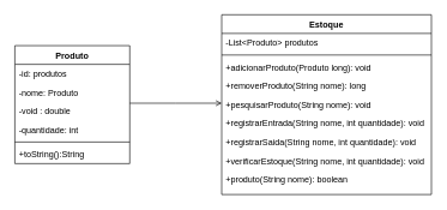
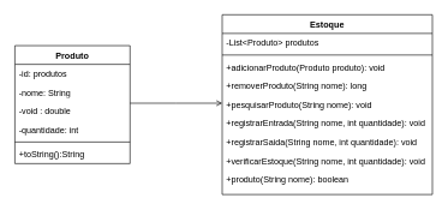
  <mxCell id="0" />
  <mxCell id="1" parent="0" />
  <mxCell id="2" value="Estoque" style="swimlane;fontStyle=1;align=center;verticalAlign=top;childLayout=stackLayout;horizontal=1;startSize=26;horizontalStack=0;resizeParent=1;resizeLast=0;collapsible=1;marginBottom=0;rounded=0;shadow=0;strokeWidth=1;" parent="1" vertex="1"><mxGeometry x="308" y="20" width="292" height="250" as="geometry"><mxRectangle x="550" y="140" width="160" height="26" as="alternateBounds" /></mxGeometry></mxCell>
  <mxCell id="3" value="-List&lt;Produto&gt; produtos" style="text;align=left;verticalAlign=top;spacingLeft=4;spacingRight=4;overflow=hidden;rotatable=0;points=[[0,0.5],[1,0.5]];portConstraint=eastwest;" parent="2" vertex="1"><mxGeometry y="26" width="292" height="26" as="geometry" /></mxCell>
  <mxCell id="4" value="" style="line;html=1;strokeWidth=1;align=left;verticalAlign=middle;spacingTop=-1;spacingLeft=3;spacingRight=3;rotatable=0;labelPosition=right;points=[];portConstraint=eastwest;" parent="2" vertex="1"><mxGeometry y="52" width="292" height="8" as="geometry" /></mxCell>
- <mxCell id="5" value="+adicionarProduto(Produto long): void" style="text;align=left;verticalAlign=top;spacingLeft=4;spacingRight=4;overflow=hidden;rotatable=0;points=[[0,0.5],[1,0.5]];portConstraint=eastwest;" parent="2" vertex="1"><mxGeometry y="60" width="292" height="26" as="geometry" /></mxCell>
+ <mxCell id="5" value="+adicionarProduto(Produto produto): void" style="text;align=left;verticalAlign=top;spacingLeft=4;spacingRight=4;overflow=hidden;rotatable=0;points=[[0,0.5],[1,0.5]];portConstraint=eastwest;" parent="2" vertex="1"><mxGeometry y="60" width="292" height="26" as="geometry" /></mxCell>
  <mxCell id="6" value="+removerProduto(String nome): long" style="text;align=left;verticalAlign=top;spacingLeft=4;spacingRight=4;overflow=hidden;rotatable=0;points=[[0,0.5],[1,0.5]];portConstraint=eastwest;" parent="2" vertex="1"><mxGeometry y="86" width="292" height="26" as="geometry" /></mxCell>
  <mxCell id="7" value="+pesquisarProduto(String nome): void" style="text;align=left;verticalAlign=top;spacingLeft=4;spacingRight=4;overflow=hidden;rotatable=0;points=[[0,0.5],[1,0.5]];portConstraint=eastwest;" vertex="1" parent="2"><mxGeometry y="112" width="292" height="26" as="geometry" /></mxCell>
  <mxCell id="8" value="+registrarEntrada(String nome, int quantidade): void" style="text;align=left;verticalAlign=top;spacingLeft=4;spacingRight=4;overflow=hidden;rotatable=0;points=[[0,0.5],[1,0.5]];portConstraint=eastwest;" vertex="1" parent="2"><mxGeometry y="138" width="292" height="26" as="geometry" /></mxCell>
  <mxCell id="9" value="+registrarSaida(String nome, int quantidade): void" style="text;align=left;verticalAlign=top;spacingLeft=4;spacingRight=4;overflow=hidden;rotatable=0;points=[[0,0.5],[1,0.5]];portConstraint=eastwest;" vertex="1" parent="2"><mxGeometry y="164" width="292" height="26" as="geometry" /></mxCell>
  <mxCell id="10" value="+verificarEstoque(String nome, int quantidade): void" style="text;align=left;verticalAlign=top;spacingLeft=4;spacingRight=4;overflow=hidden;rotatable=0;points=[[0,0.5],[1,0.5]];portConstraint=eastwest;" vertex="1" parent="2"><mxGeometry y="190" width="292" height="26" as="geometry" /></mxCell>
  <mxCell id="11" value="+produto(String nome): boolean" style="text;align=left;verticalAlign=top;spacingLeft=4;spacingRight=4;overflow=hidden;rotatable=0;points=[[0,0.5],[1,0.5]];portConstraint=eastwest;" vertex="1" parent="2"><mxGeometry y="216" width="292" height="26" as="geometry" /></mxCell>
  <mxCell id="12" value="" style="endArrow=open;shadow=0;strokeWidth=1;rounded=0;endFill=1;edgeStyle=elbowEdgeStyle;elbow=vertical;" parent="1" target="2" edge="1"><mxGeometry x="0.5" y="41" relative="1" as="geometry"><mxPoint x="180" y="143" as="sourcePoint" /><mxPoint x="340" y="145" as="targetPoint" /><mxPoint x="-40" y="32" as="offset" /></mxGeometry></mxCell>
  <mxCell id="13" value="Produto" style="swimlane;fontStyle=1;align=center;verticalAlign=top;childLayout=stackLayout;horizontal=1;startSize=26;horizontalStack=0;resizeParent=1;resizeParentMax=0;resizeLast=0;collapsible=1;marginBottom=0;whiteSpace=wrap;html=1;" vertex="1" parent="1"><mxGeometry x="20" y="63" width="160" height="164" as="geometry" /></mxCell>
  <mxCell id="14" value="-id: produtos" style="text;strokeColor=none;fillColor=none;align=left;verticalAlign=top;spacingLeft=4;spacingRight=4;overflow=hidden;rotatable=0;points=[[0,0.5],[1,0.5]];portConstraint=eastwest;whiteSpace=wrap;html=1;" vertex="1" parent="13"><mxGeometry y="26" width="160" height="26" as="geometry" /></mxCell>
- <mxCell id="15" value="-nome: Produto" style="text;strokeColor=none;fillColor=none;align=left;verticalAlign=top;spacingLeft=4;spacingRight=4;overflow=hidden;rotatable=0;points=[[0,0.5],[1,0.5]];portConstraint=eastwest;whiteSpace=wrap;html=1;" vertex="1" parent="13"><mxGeometry y="52" width="160" height="26" as="geometry" /></mxCell>
+ <mxCell id="15" value="-nome: String" style="text;strokeColor=none;fillColor=none;align=left;verticalAlign=top;spacingLeft=4;spacingRight=4;overflow=hidden;rotatable=0;points=[[0,0.5],[1,0.5]];portConstraint=eastwest;whiteSpace=wrap;html=1;" vertex="1" parent="13"><mxGeometry y="52" width="160" height="26" as="geometry" /></mxCell>
  <mxCell id="16" value="-void : double" style="text;strokeColor=none;fillColor=none;align=left;verticalAlign=top;spacingLeft=4;spacingRight=4;overflow=hidden;rotatable=0;points=[[0,0.5],[1,0.5]];portConstraint=eastwest;whiteSpace=wrap;html=1;" vertex="1" parent="13"><mxGeometry y="78" width="160" height="26" as="geometry" /></mxCell>
  <mxCell id="17" value="-quantidade: int" style="text;strokeColor=none;fillColor=none;align=left;verticalAlign=top;spacingLeft=4;spacingRight=4;overflow=hidden;rotatable=0;points=[[0,0.5],[1,0.5]];portConstraint=eastwest;whiteSpace=wrap;html=1;" vertex="1" parent="13"><mxGeometry y="104" width="160" height="26" as="geometry" /></mxCell>
  <mxCell id="18" value="" style="line;strokeWidth=1;fillColor=none;align=left;verticalAlign=middle;spacingTop=-1;spacingLeft=3;spacingRight=3;rotatable=0;labelPosition=right;points=[];portConstraint=eastwest;strokeColor=inherit;" vertex="1" parent="13"><mxGeometry y="130" width="160" height="8" as="geometry" /></mxCell>
  <mxCell id="19" value="+toString():String" style="text;strokeColor=none;fillColor=none;align=left;verticalAlign=top;spacingLeft=4;spacingRight=4;overflow=hidden;rotatable=0;points=[[0,0.5],[1,0.5]];portConstraint=eastwest;whiteSpace=wrap;html=1;" vertex="1" parent="13"><mxGeometry y="138" width="160" height="26" as="geometry" /></mxCell>
